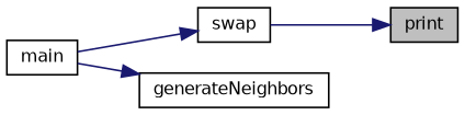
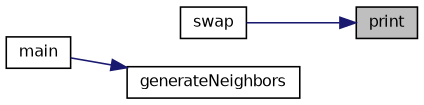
  digraph {
    rankdir=RL
    node [color=black fillcolor=white fontname=Helvetica fontsize=10 shape=record style=filled]
    edge [color=midnightblue dir=back fontname=Helvetica fontsize=10 labelfontname=Helvetica labelfontsize=10 style=solid]
    n1 [fillcolor=grey75 fontcolor=black height=0.2 label=print width=0.4]
    n2 [height=0.2 label=swap width=0.4]
    n3 [height=0.2 label=main width=0.4]
    n4 [height=0.2 label=generateNeighbors width=0.4]
    n1 -> n2
-   n2 -> n3
    n4 -> n3
  }
